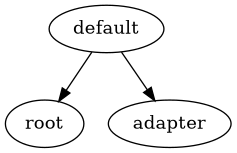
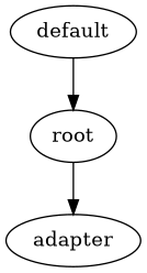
  digraph {
    n1 [label=root]
    n2 [label=default]
    n3 [label=adapter]
    n2 -> n1
-   n2 -> n3
+   n1 -> n3
  }
